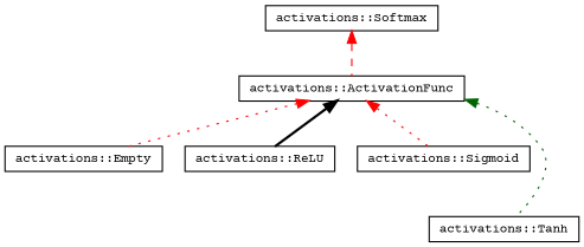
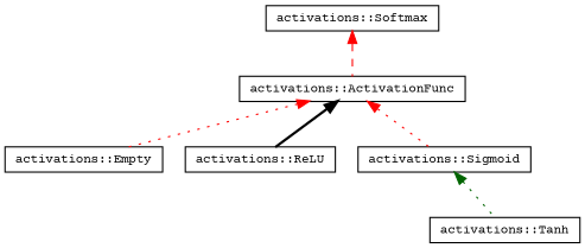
  digraph {
    fontname="Courier Prime"
    rankdir=TB
    node [color=black fillcolor=white fontname="Courier Prime" fontsize=10 shape=record style=filled]
    edge [color=red dir=back fontname="Courier Prime" fontsize=10 labelfontname=Helvetica labelfontsize=10 style=dotted]
    n1 [height=0.2 label="activations::ActivationFunc" width=0.4]
    n2 [height=0.2 label="activations::Empty" width=0.4]
    n3 [height=0.2 label="activations::ReLU" width=0.4]
    n4 [height=0.2 label="activations::Sigmoid" width=0.4]
    n5 [height=0.2 label="activations::Tanh" width=0.4]
    n6 [height=0.2 label="activations::Softmax" width=0.4]
    n1 -> n2
    n1 -> n3 [color=black style=bold]
    n1 -> n4
-   n1 -> n5 [color=darkgreen]
+   n4 -> n5 [color=darkgreen]
    n6 -> n1 [style=dashed]
  }
